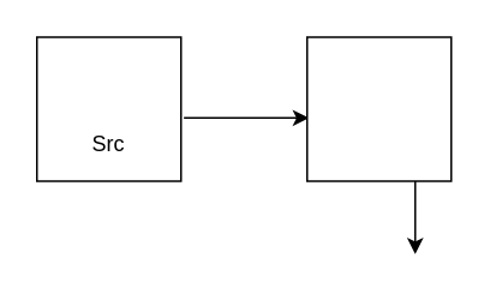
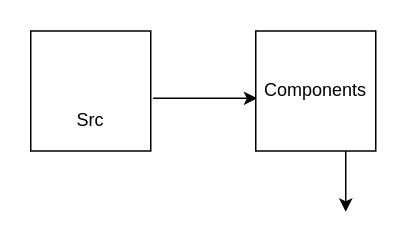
  <mxCell id="0" />
  <mxCell id="1" parent="0" />
  <mxCell id="2" value="" style="whiteSpace=wrap;html=1;aspect=fixed;strokeColor=#000000;" vertex="1" parent="1"><mxGeometry x="20" y="20" width="80" height="80" as="geometry" /></mxCell>
  <mxCell id="3" value="Src" style="text;html=1;align=center;verticalAlign=middle;whiteSpace=wrap;rounded=0;" vertex="1" parent="1"><mxGeometry x="30" y="65" width="60" height="30" as="geometry" /></mxCell>
  <mxCell id="4" value="" style="endArrow=classic;html=1;exitX=1.02;exitY=0.561;exitDx=0;exitDy=0;exitPerimeter=0;entryX=0.013;entryY=0.561;entryDx=0;entryDy=0;entryPerimeter=0;" edge="1" parent="1" source="2" target="5"><mxGeometry width="50" height="50" relative="1" as="geometry"><mxPoint x="110" y="62.5" as="sourcePoint" /><mxPoint x="160" y="63" as="targetPoint" /></mxGeometry></mxCell>
  <mxCell id="5" value="" style="whiteSpace=wrap;html=1;aspect=fixed;strokeColor=#000000;" vertex="1" parent="1"><mxGeometry x="170" y="20" width="80" height="80" as="geometry" /></mxCell>
+ <mxCell id="6" value="Components" style="text;html=1;align=center;verticalAlign=middle;whiteSpace=wrap;rounded=0;" vertex="1" parent="1"><mxGeometry x="180" y="45" width="60" height="30" as="geometry" /></mxCell>
  <mxCell id="7" value="" style="endArrow=classic;html=1;exitX=0.75;exitY=1;exitDx=0;exitDy=0;" edge="1" parent="1" source="5"><mxGeometry width="50" height="50" relative="1" as="geometry"><mxPoint x="180" y="140" as="sourcePoint" /><mxPoint x="230" y="140.5" as="targetPoint" /><Array as="points"><mxPoint x="230" y="120" /></Array></mxGeometry></mxCell>
